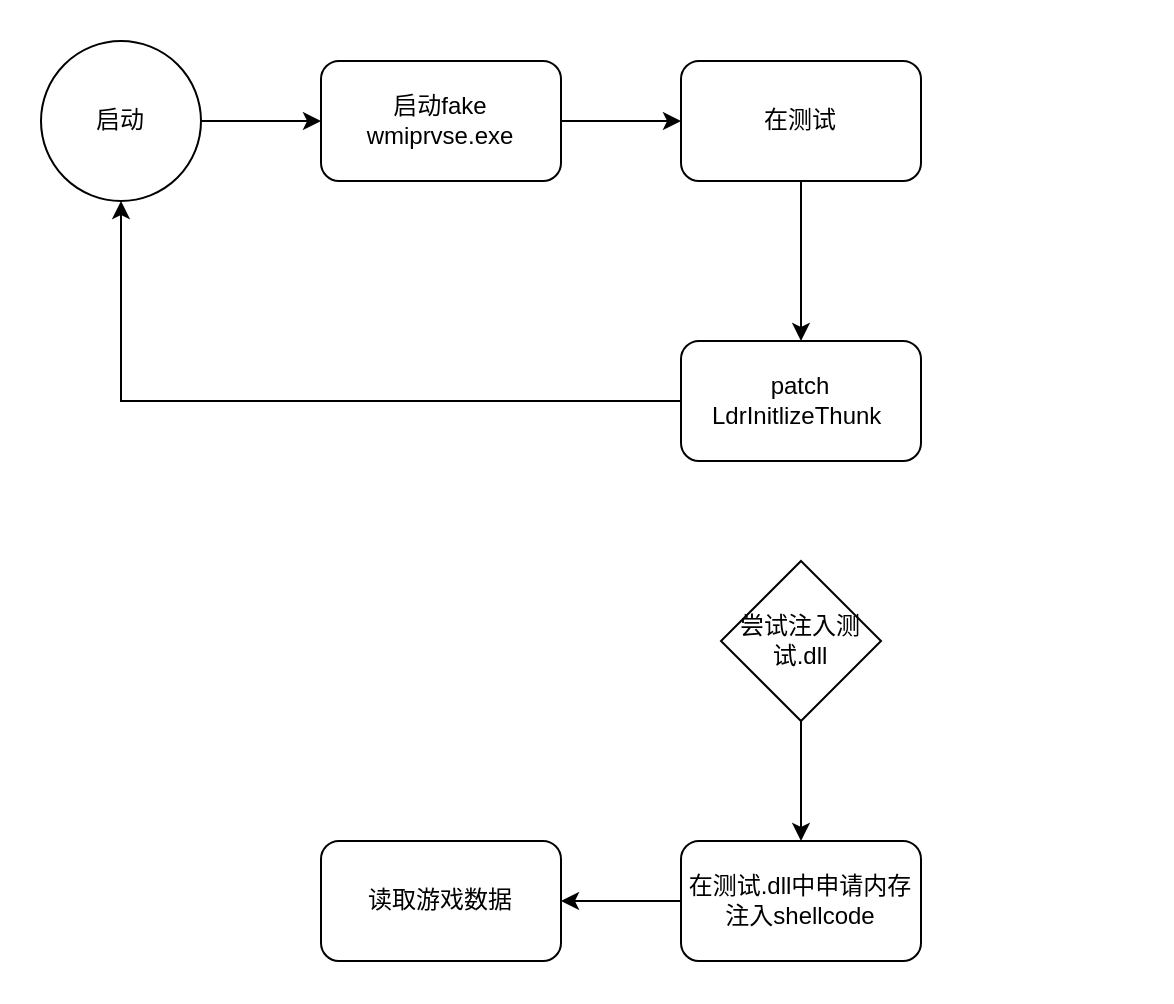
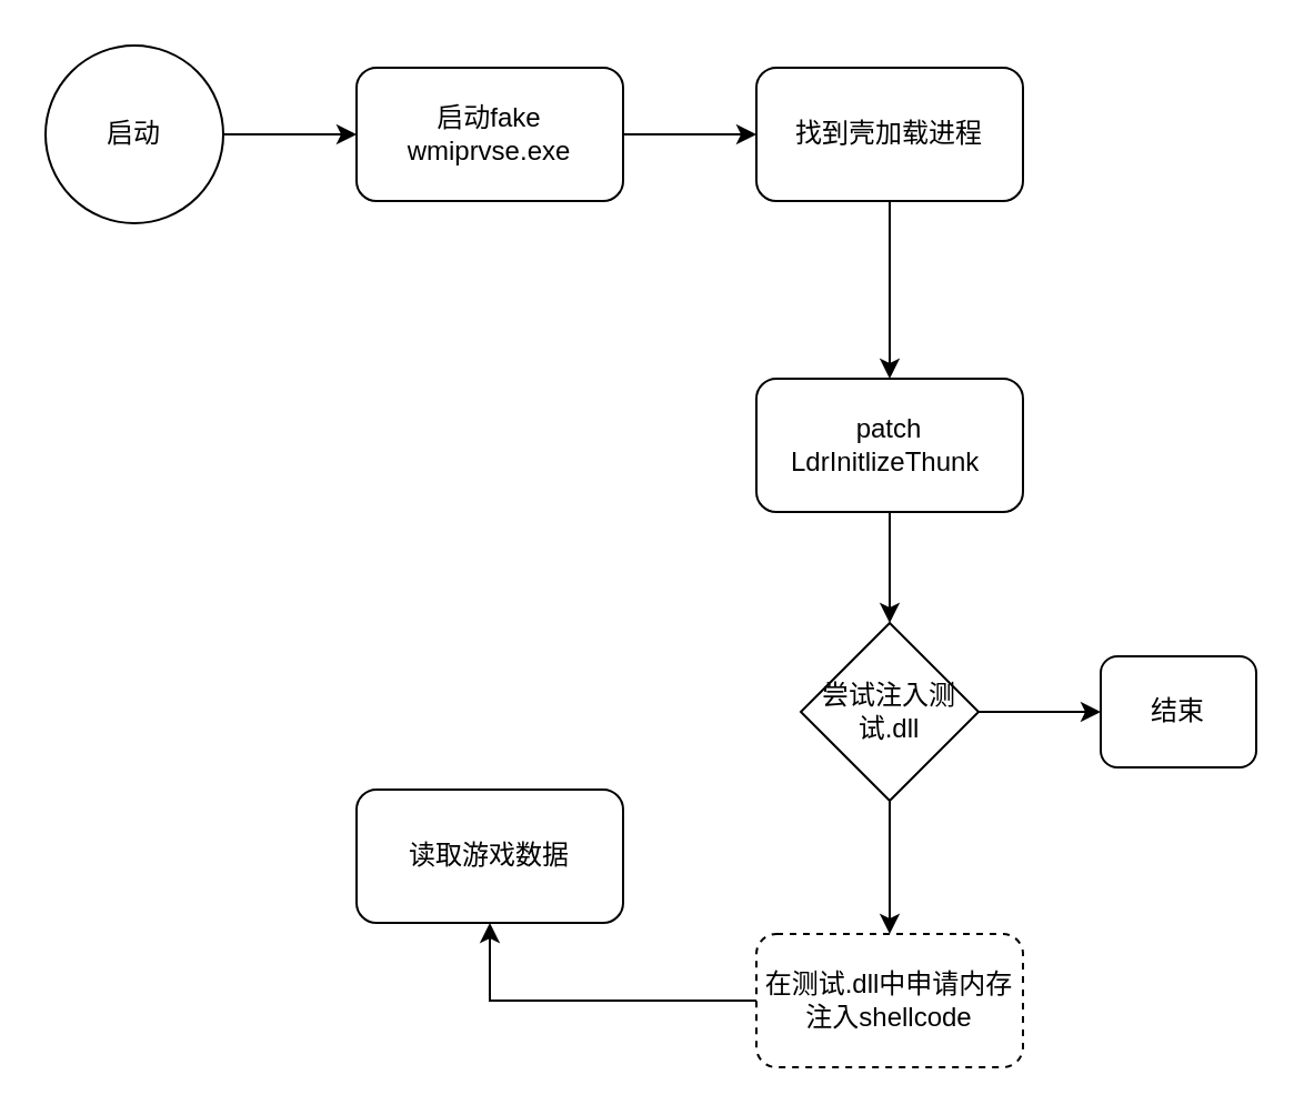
  <mxCell id="0" />
  <mxCell id="1" parent="0" />
  <mxCell id="2" value="" style="edgeStyle=orthogonalEdgeStyle;rounded=0;orthogonalLoop=1;jettySize=auto;html=1;" edge="1" parent="1" source="3" target="7"><mxGeometry relative="1" as="geometry" /></mxCell>
  <mxCell id="3" value="启动fake wmiprvse.exe" style="rounded=1;whiteSpace=wrap;html=1;" vertex="1" parent="1"><mxGeometry x="160" y="30" width="120" height="60" as="geometry" /></mxCell>
  <mxCell id="4" value="" style="edgeStyle=orthogonalEdgeStyle;rounded=0;orthogonalLoop=1;jettySize=auto;html=1;" edge="1" parent="1" source="5" target="3"><mxGeometry relative="1" as="geometry" /></mxCell>
  <mxCell id="5" value="启动" style="ellipse;whiteSpace=wrap;html=1;aspect=fixed;" vertex="1" parent="1"><mxGeometry x="20" y="20" width="80" height="80" as="geometry" /></mxCell>
  <mxCell id="6" value="" style="edgeStyle=orthogonalEdgeStyle;rounded=0;orthogonalLoop=1;jettySize=auto;html=1;" edge="1" parent="1" source="7" target="12"><mxGeometry relative="1" as="geometry" /></mxCell>
- <mxCell id="7" value="在测试" style="rounded=1;whiteSpace=wrap;html=1;" vertex="1" parent="1"><mxGeometry x="340" y="30" width="120" height="60" as="geometry" /></mxCell>
+ <mxCell id="7" value="找到壳加载进程" style="rounded=1;whiteSpace=wrap;html=1;" vertex="1" parent="1"><mxGeometry x="340" y="30" width="120" height="60" as="geometry" /></mxCell>
+ <mxCell id="8" value="" style="edgeStyle=orthogonalEdgeStyle;rounded=0;orthogonalLoop=1;jettySize=auto;html=1;" edge="1" parent="1" source="10" target="13"><mxGeometry relative="1" as="geometry" /></mxCell>
  <mxCell id="9" value="" style="edgeStyle=orthogonalEdgeStyle;rounded=0;orthogonalLoop=1;jettySize=auto;html=1;" edge="1" parent="1" source="10" target="15"><mxGeometry relative="1" as="geometry" /></mxCell>
  <mxCell id="10" value="尝试注入测试.dll" style="rhombus;whiteSpace=wrap;html=1;" vertex="1" parent="1"><mxGeometry x="360" y="280" width="80" height="80" as="geometry" /></mxCell>
- <mxCell id="11" value="" style="edgeStyle=orthogonalEdgeStyle;rounded=0;orthogonalLoop=1;jettySize=auto;html=1;" edge="1" parent="1" source="12" target="5"><mxGeometry relative="1" as="geometry" /></mxCell>
+ <mxCell id="11" value="" style="edgeStyle=orthogonalEdgeStyle;rounded=0;orthogonalLoop=1;jettySize=auto;html=1;" edge="1" parent="1" source="12" target="10"><mxGeometry relative="1" as="geometry" /></mxCell>
  <mxCell id="12" value="patch LdrInitlizeThunk&amp;nbsp;" style="whiteSpace=wrap;html=1;rounded=1;" vertex="1" parent="1"><mxGeometry x="340" y="170" width="120" height="60" as="geometry" /></mxCell>
+ <mxCell id="13" value="结束" style="rounded=1;whiteSpace=wrap;html=1;" vertex="1" parent="1"><mxGeometry x="495" y="295" width="70" height="50" as="geometry" /></mxCell>
  <mxCell id="14" value="" style="edgeStyle=orthogonalEdgeStyle;rounded=0;orthogonalLoop=1;jettySize=auto;html=1;" edge="1" parent="1" source="15" target="16"><mxGeometry relative="1" as="geometry" /></mxCell>
- <mxCell id="15" value="在测试.dll中申请内存注入shellcode" style="rounded=1;whiteSpace=wrap;html=1;" vertex="1" parent="1"><mxGeometry x="340" y="420" width="120" height="60" as="geometry" /></mxCell>
- <mxCell id="16" value="读取游戏数据" style="rounded=1;whiteSpace=wrap;html=1;" vertex="1" parent="1"><mxGeometry x="160" y="420" width="120" height="60" as="geometry" /></mxCell>
+ <mxCell id="15" value="在测试.dll中申请内存注入shellcode" style="rounded=1;whiteSpace=wrap;html=1;dashed=1;" vertex="1" parent="1"><mxGeometry x="340" y="420" width="120" height="60" as="geometry" /></mxCell>
+ <mxCell id="16" value="读取游戏数据" style="rounded=1;whiteSpace=wrap;html=1;" vertex="1" parent="1"><mxGeometry x="160" y="355" width="120" height="60" as="geometry" /></mxCell>
